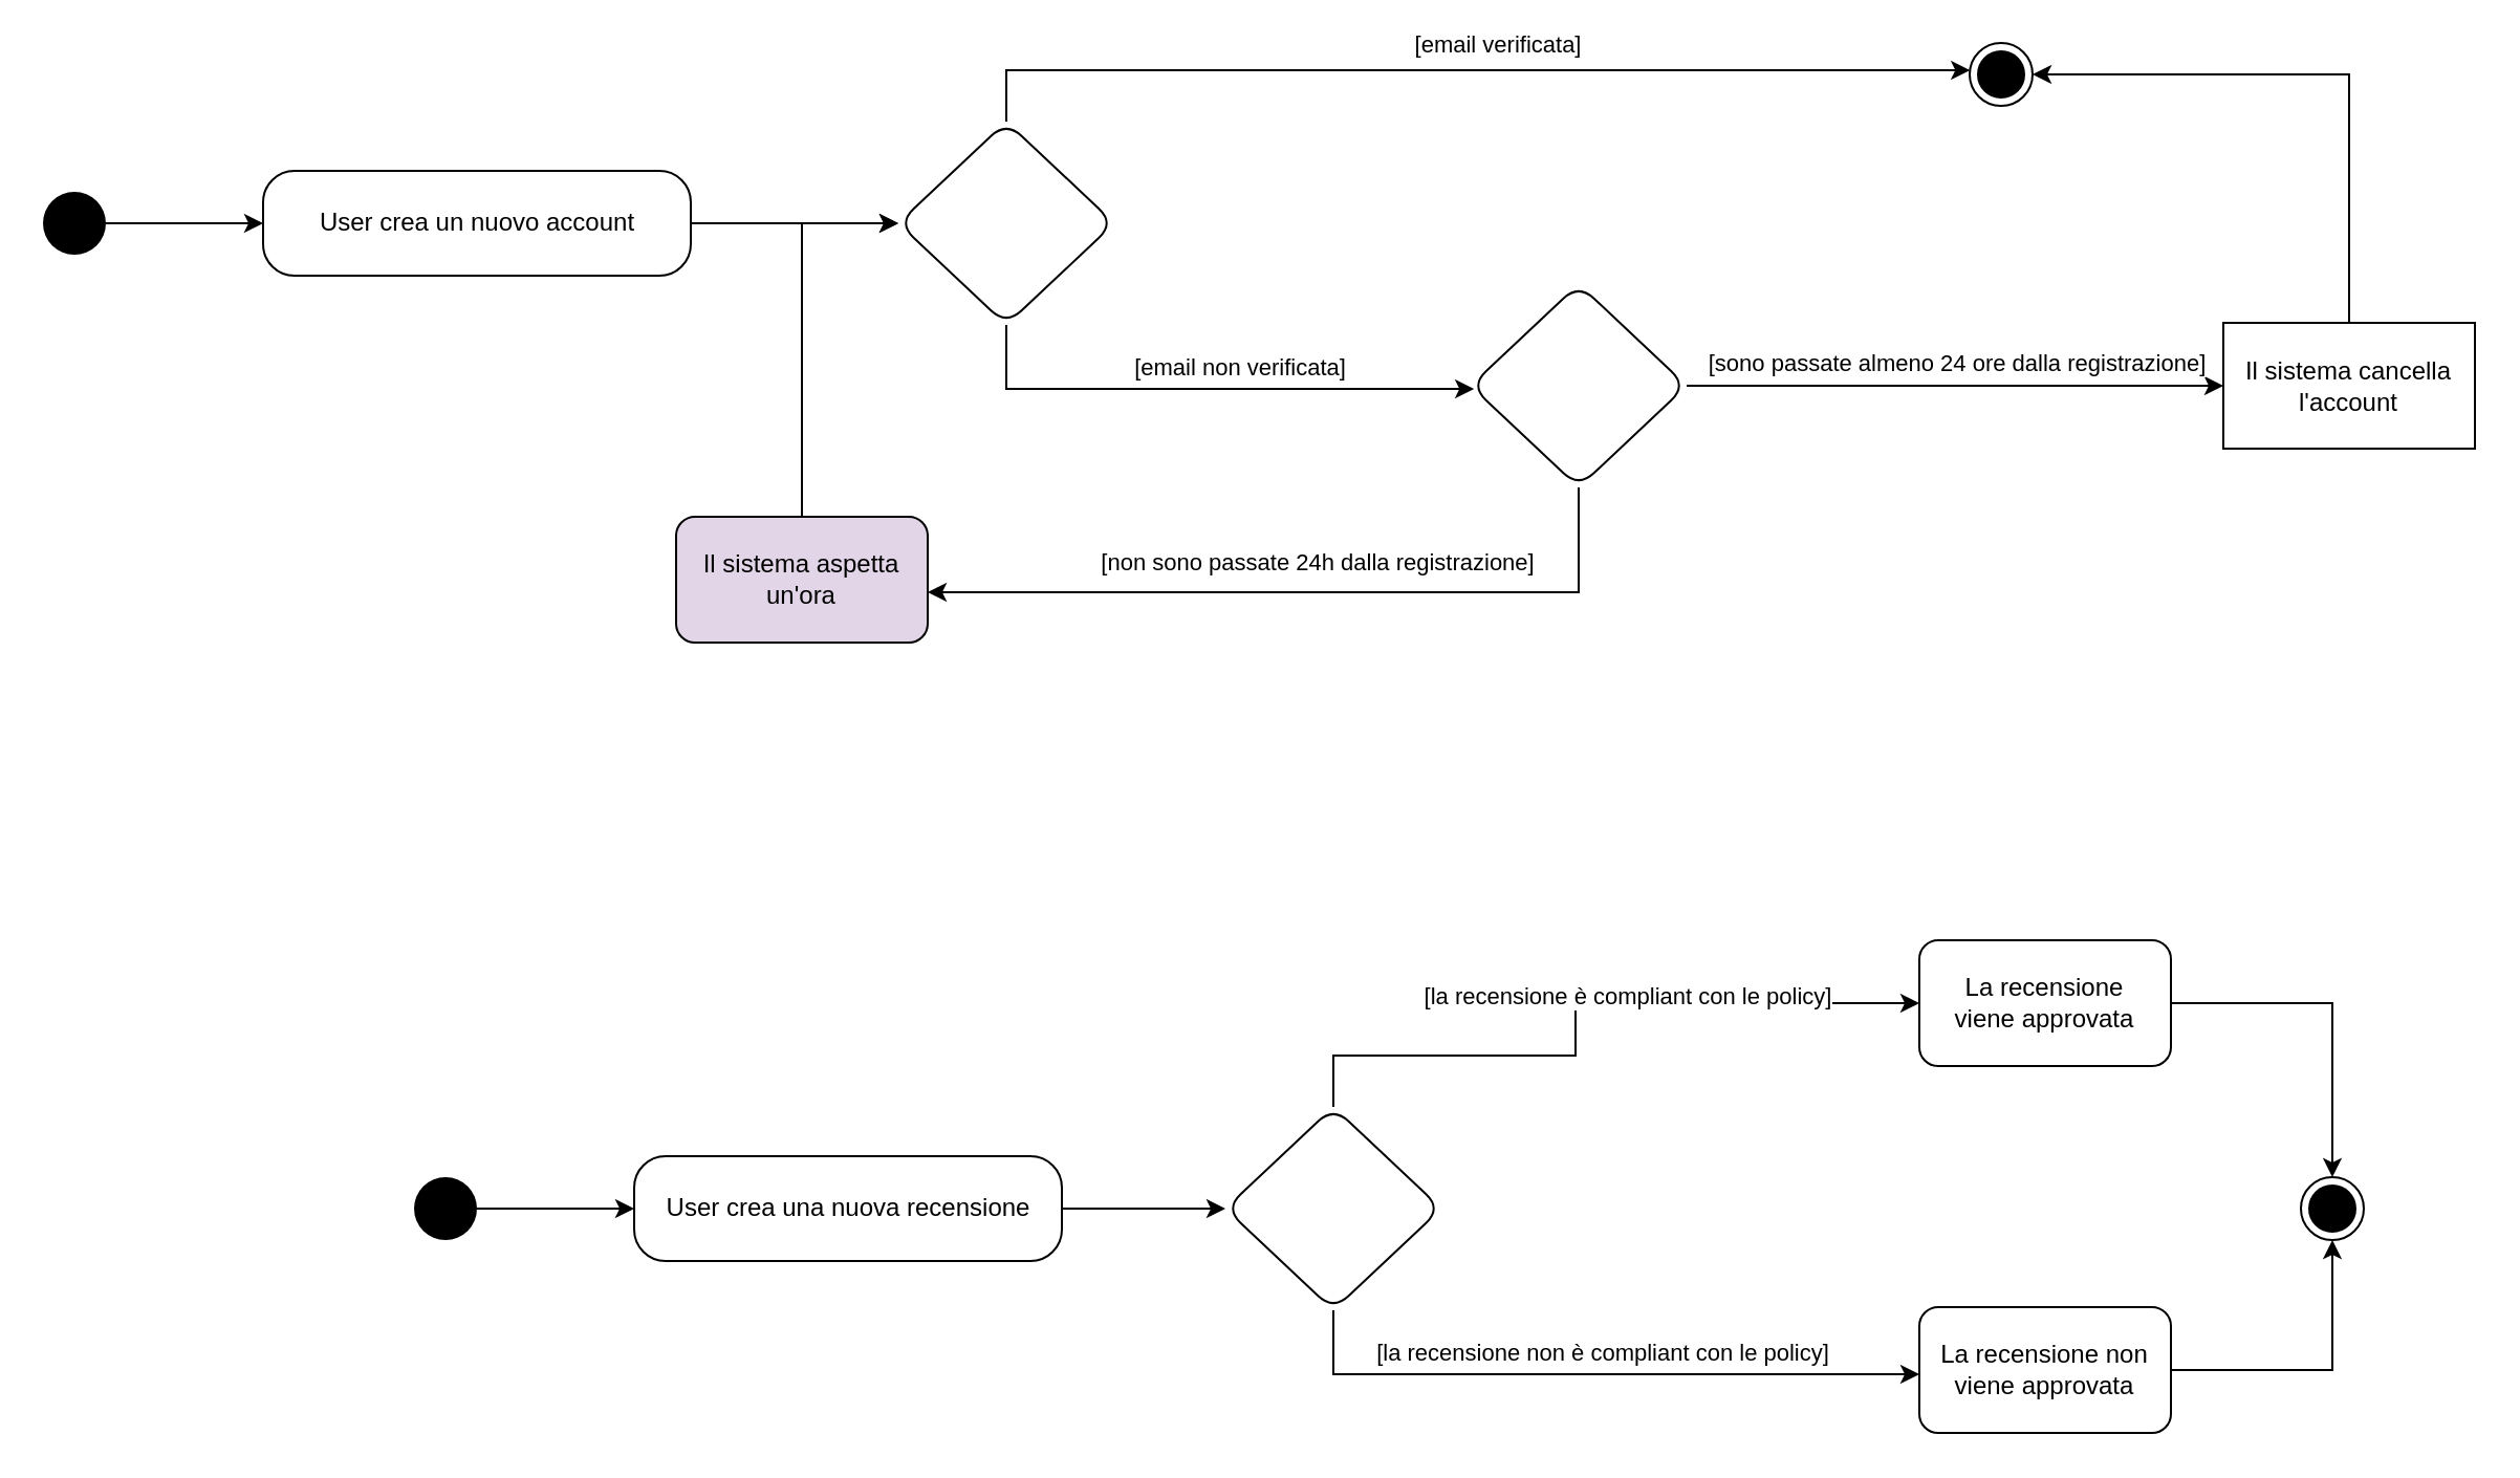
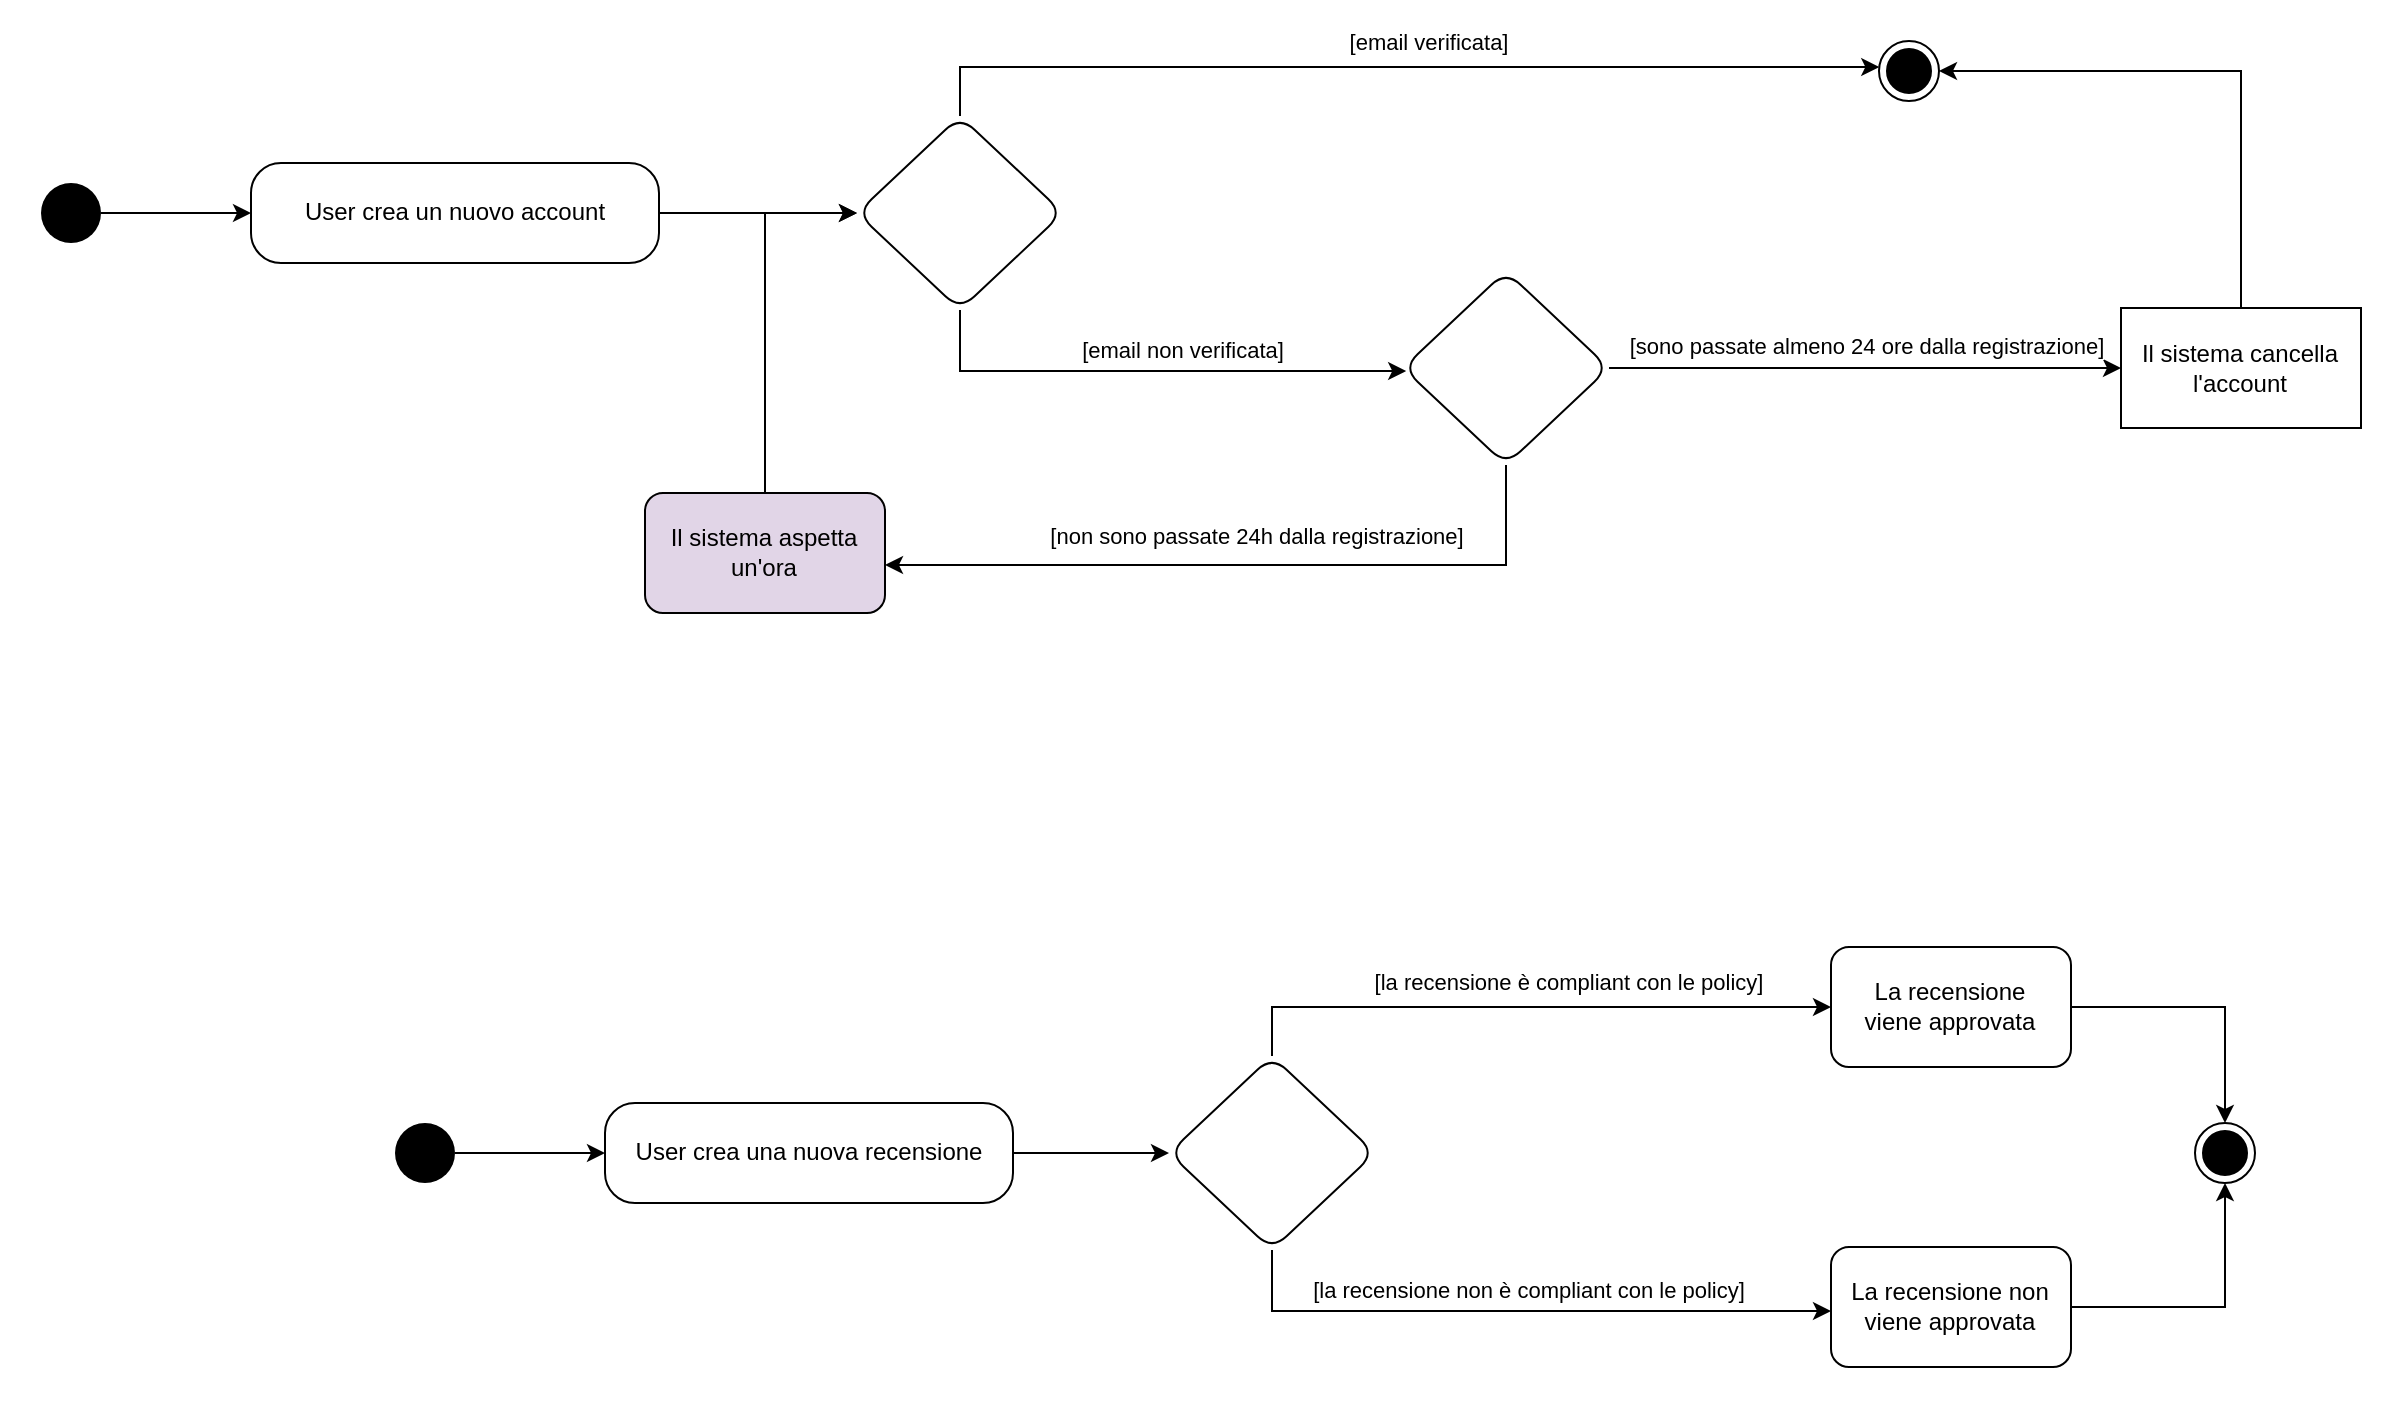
  <mxCell id="0" />
  <mxCell id="1" parent="0" />
  <mxCell id="2" style="edgeStyle=orthogonalEdgeStyle;rounded=0;orthogonalLoop=1;jettySize=auto;html=1;" edge="1" parent="1" source="3" target="5"><mxGeometry relative="1" as="geometry"><mxPoint x="341" y="576" as="targetPoint" /></mxGeometry></mxCell>
  <mxCell id="3" value="" style="ellipse;fillColor=#000000;strokeColor=none;" vertex="1" parent="1"><mxGeometry x="197" y="561" width="30" height="30" as="geometry" /></mxCell>
  <mxCell id="4" style="edgeStyle=orthogonalEdgeStyle;rounded=0;orthogonalLoop=1;jettySize=auto;html=1;" edge="1" parent="1" source="5" target="10"><mxGeometry relative="1" as="geometry"><Array as="points"><mxPoint x="376" y="576" /><mxPoint x="376" y="576" /></Array></mxGeometry></mxCell>
  <mxCell id="5" value="User crea una nuova recensione" style="html=1;rounded=1;arcSize=30;" vertex="1" parent="1"><mxGeometry x="302" y="551" width="204" height="50" as="geometry" /></mxCell>
  <mxCell id="6" value="" style="edgeStyle=orthogonalEdgeStyle;rounded=0;orthogonalLoop=1;jettySize=auto;html=1;" edge="1" parent="1" source="10" target="12"><mxGeometry relative="1" as="geometry"><Array as="points"><mxPoint x="636" y="503" /><mxPoint x="751" y="503" /></Array></mxGeometry></mxCell>
  <mxCell id="7" value="[la recensione è compliant con le policy]" style="edgeLabel;html=1;align=center;verticalAlign=middle;resizable=0;points=[];" vertex="1" connectable="0" parent="6"><mxGeometry x="-0.042" y="2" relative="1" as="geometry"><mxPoint x="26.33" y="-11" as="offset" /></mxGeometry></mxCell>
  <mxCell id="8" style="edgeStyle=orthogonalEdgeStyle;rounded=0;orthogonalLoop=1;jettySize=auto;html=1;exitX=0.5;exitY=1;exitDx=0;exitDy=0;" edge="1" parent="1" source="10" target="14"><mxGeometry relative="1" as="geometry"><Array as="points"><mxPoint x="636" y="655" /></Array></mxGeometry></mxCell>
  <mxCell id="9" value="[la recensione non è compliant con le policy]" style="edgeLabel;html=1;align=center;verticalAlign=middle;resizable=0;points=[];" vertex="1" connectable="0" parent="8"><mxGeometry x="-0.365" y="1" relative="1" as="geometry"><mxPoint x="60.63" y="-10" as="offset" /></mxGeometry></mxCell>
  <mxCell id="10" value="" style="rhombus;whiteSpace=wrap;html=1;rounded=1;" vertex="1" parent="1"><mxGeometry x="584" y="527.5" width="103" height="97" as="geometry" /></mxCell>
  <mxCell id="11" style="edgeStyle=orthogonalEdgeStyle;rounded=0;orthogonalLoop=1;jettySize=auto;html=1;" edge="1" parent="1" source="12" target="15"><mxGeometry relative="1" as="geometry" /></mxCell>
- <mxCell id="12" value="La recensione &lt;br&gt;viene approvata" style="whiteSpace=wrap;html=1;rounded=1;" vertex="1" parent="1"><mxGeometry x="915" y="448" width="120" height="60" as="geometry" /></mxCell>
+ <mxCell id="12" value="La recensione &lt;br&gt;viene approvata" style="whiteSpace=wrap;html=1;rounded=1;" vertex="1" parent="1"><mxGeometry x="915" y="473" width="120" height="60" as="geometry" /></mxCell>
  <mxCell id="13" value="" style="edgeStyle=orthogonalEdgeStyle;rounded=0;orthogonalLoop=1;jettySize=auto;html=1;" edge="1" parent="1" source="14" target="15"><mxGeometry relative="1" as="geometry"><mxPoint x="1115" y="653" as="targetPoint" /></mxGeometry></mxCell>
  <mxCell id="14" value="La recensione non&lt;br&gt;viene approvata" style="whiteSpace=wrap;html=1;rounded=1;" vertex="1" parent="1"><mxGeometry x="915" y="623" width="120" height="60" as="geometry" /></mxCell>
  <mxCell id="15" value="" style="ellipse;html=1;shape=endState;fillColor=#000000;strokeColor=#000000;rounded=1;" vertex="1" parent="1"><mxGeometry x="1097" y="561" width="30" height="30" as="geometry" /></mxCell>
  <mxCell id="16" style="edgeStyle=orthogonalEdgeStyle;rounded=0;orthogonalLoop=1;jettySize=auto;html=1;" edge="1" parent="1" source="17" target="19"><mxGeometry relative="1" as="geometry"><mxPoint x="164" y="106" as="targetPoint" /></mxGeometry></mxCell>
  <mxCell id="17" value="" style="ellipse;fillColor=#000000;strokeColor=none;" vertex="1" parent="1"><mxGeometry x="20" y="91" width="30" height="30" as="geometry" /></mxCell>
  <mxCell id="18" style="edgeStyle=orthogonalEdgeStyle;rounded=0;orthogonalLoop=1;jettySize=auto;html=1;" edge="1" parent="1" source="19" target="24"><mxGeometry relative="1" as="geometry" /></mxCell>
  <mxCell id="19" value="User crea un nuovo account" style="html=1;rounded=1;arcSize=30;" vertex="1" parent="1"><mxGeometry x="125" y="81" width="204" height="50" as="geometry" /></mxCell>
  <mxCell id="20" value="" style="edgeStyle=orthogonalEdgeStyle;rounded=0;orthogonalLoop=1;jettySize=auto;html=1;" edge="1" parent="1" source="24" target="25"><mxGeometry relative="1" as="geometry"><Array as="points"><mxPoint x="480" y="33" /></Array><mxPoint x="667" y="33" as="targetPoint" /></mxGeometry></mxCell>
  <mxCell id="21" value="[email verificata]" style="edgeLabel;html=1;align=center;verticalAlign=middle;resizable=0;points=[];" vertex="1" connectable="0" parent="20"><mxGeometry x="-0.042" y="2" relative="1" as="geometry"><mxPoint x="26.33" y="-11" as="offset" /></mxGeometry></mxCell>
  <mxCell id="22" style="edgeStyle=orthogonalEdgeStyle;rounded=0;orthogonalLoop=1;jettySize=auto;html=1;exitX=0.5;exitY=1;exitDx=0;exitDy=0;" edge="1" parent="1" source="24" target="30"><mxGeometry relative="1" as="geometry"><Array as="points"><mxPoint x="480" y="185" /></Array><mxPoint x="667" y="185" as="targetPoint" /></mxGeometry></mxCell>
  <mxCell id="23" value="[email non verificata]" style="edgeLabel;html=1;align=center;verticalAlign=middle;resizable=0;points=[];" vertex="1" connectable="0" parent="22"><mxGeometry x="-0.365" y="1" relative="1" as="geometry"><mxPoint x="60.63" y="-10" as="offset" /></mxGeometry></mxCell>
  <mxCell id="24" value="" style="rhombus;whiteSpace=wrap;html=1;rounded=1;" vertex="1" parent="1"><mxGeometry x="428" y="57.5" width="103" height="97" as="geometry" /></mxCell>
  <mxCell id="25" value="" style="ellipse;html=1;shape=endState;fillColor=#000000;strokeColor=#000000;rounded=1;" vertex="1" parent="1"><mxGeometry x="939" y="20" width="30" height="30" as="geometry" /></mxCell>
  <mxCell id="26" value="" style="edgeStyle=orthogonalEdgeStyle;rounded=0;orthogonalLoop=1;jettySize=auto;html=1;" edge="1" parent="1" source="30" target="32"><mxGeometry relative="1" as="geometry" /></mxCell>
  <mxCell id="27" value="[sono passate almeno 24 ore dalla registrazione]" style="edgeLabel;html=1;align=center;verticalAlign=middle;resizable=0;points=[];" vertex="1" connectable="0" parent="26"><mxGeometry x="-0.643" y="4" relative="1" as="geometry"><mxPoint x="82" y="-7.5" as="offset" /></mxGeometry></mxCell>
  <mxCell id="28" value="" style="edgeStyle=orthogonalEdgeStyle;rounded=0;orthogonalLoop=1;jettySize=auto;html=1;" edge="1" parent="1" source="30" target="34"><mxGeometry relative="1" as="geometry"><Array as="points"><mxPoint x="753" y="282" /></Array></mxGeometry></mxCell>
  <mxCell id="29" value="[non sono passate 24h dalla registrazione]" style="edgeLabel;html=1;align=center;verticalAlign=middle;resizable=0;points=[];" vertex="1" connectable="0" parent="28"><mxGeometry x="-0.103" y="-1" relative="1" as="geometry"><mxPoint x="-13.5" y="-14" as="offset" /></mxGeometry></mxCell>
  <mxCell id="30" value="" style="rhombus;whiteSpace=wrap;html=1;rounded=1;" vertex="1" parent="1"><mxGeometry x="701" y="135" width="103" height="97" as="geometry" /></mxCell>
  <mxCell id="31" style="edgeStyle=orthogonalEdgeStyle;rounded=0;orthogonalLoop=1;jettySize=auto;html=1;entryX=1;entryY=0.5;entryDx=0;entryDy=0;" edge="1" parent="1" source="32" target="25"><mxGeometry relative="1" as="geometry"><Array as="points"><mxPoint x="1120" y="35" /></Array></mxGeometry></mxCell>
  <mxCell id="32" value="Il sistema cancella l'account" style="whiteSpace=wrap;html=1;rounded=0;" vertex="1" parent="1"><mxGeometry x="1060" y="153.5" width="120" height="60" as="geometry" /></mxCell>
  <mxCell id="33" style="edgeStyle=orthogonalEdgeStyle;rounded=0;orthogonalLoop=1;jettySize=auto;html=1;" edge="1" parent="1" source="34" target="24"><mxGeometry relative="1" as="geometry"><Array as="points"><mxPoint x="382" y="106" /></Array></mxGeometry></mxCell>
  <mxCell id="34" value="Il sistema aspetta un'ora" style="whiteSpace=wrap;html=1;rounded=1;fillColor=#e1d5e7;" vertex="1" parent="1"><mxGeometry x="322" y="246" width="120" height="60" as="geometry" /></mxCell>
